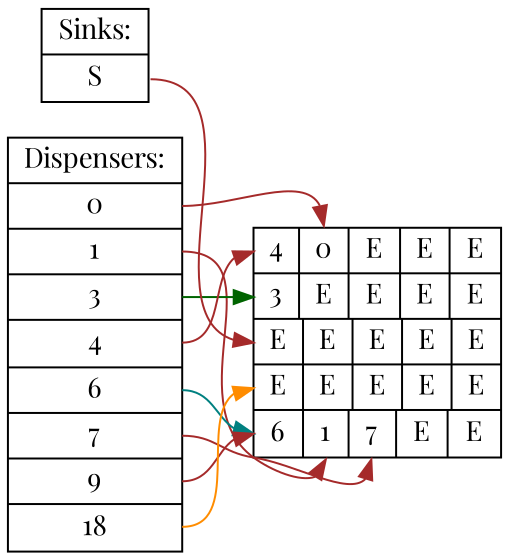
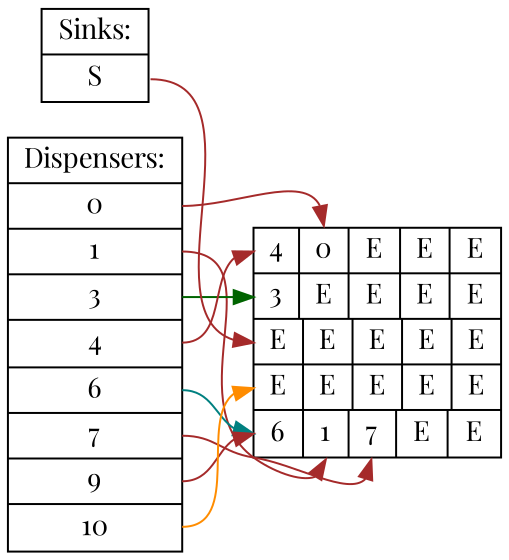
  digraph {
    fontname="Playfair Display"
    rankdir=LR
    node [fontname="Playfair Display" shape=record]
    edge [color=brown fontname="Playfair Display" headport=f40]
-   n1 [label="Dispensers:|<d1>0|<d13>1|<d18>3|<d0>4|<d14>6|<d12>7|<d15>9|<d16>18"]
+   n1 [label="Dispensers:|<d1>0|<d13>1|<d18>3|<d0>4|<d14>6|<d12>7|<d15>9|<d16>10"]
    n2 [label="{<f00>4|<f01>0|<f02>E|<f03>E|<f04>E}|{<f10>3|<f11>E|<f12>E|<f13>E|<f14>E}|{<f20>E|<f21>E|<f22>E|<f23>E|<f24>E}|{<f30>E|<f31>E|<f32>E|<f33>E|<f34>E}|{<f40>6|<f41>1|<f42>7|<f43>E|<f44>E}"]
    n3 [label="Sinks:|<s17>S"]
    n1 -> n2 [headport=f01 tailport=d1]
    n1 -> n2 [headport=f41 tailport=d13]
    n1 -> n2 [color=darkgreen headport=f10 tailport=d18]
    n1 -> n2 [headport=f00 tailport=d0]
    n1 -> n2 [color=teal tailport=d14]
    n1 -> n2 [headport=f42 tailport=d12]
    n1 -> n2 [tailport=d15]
    n1 -> n2 [color=darkorange headport=f30 tailport=d16]
    n3 -> n2 [headport=f20 tailport=s17]
  }
